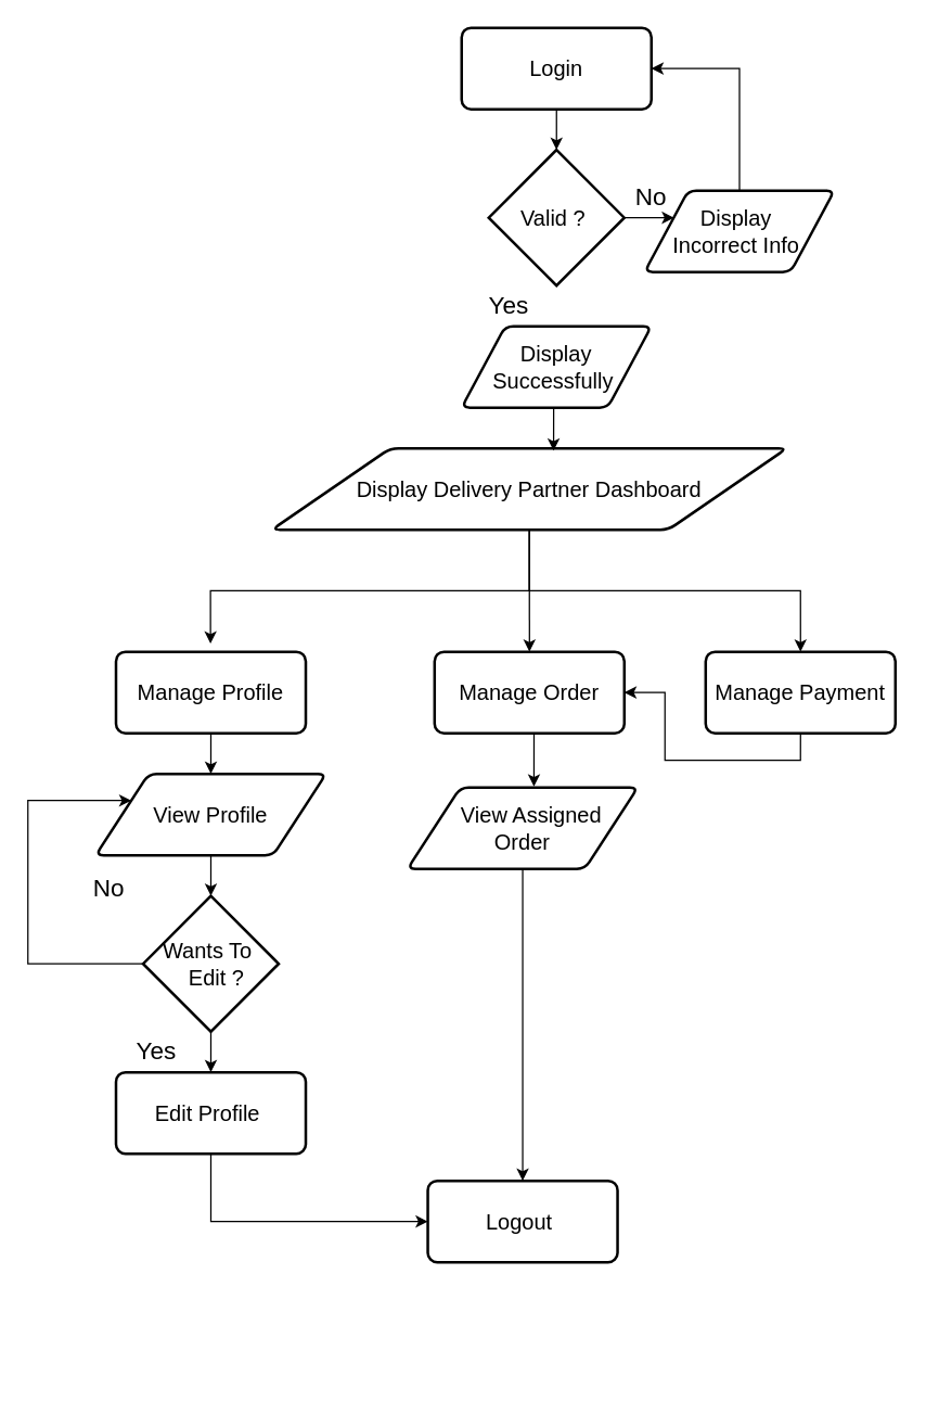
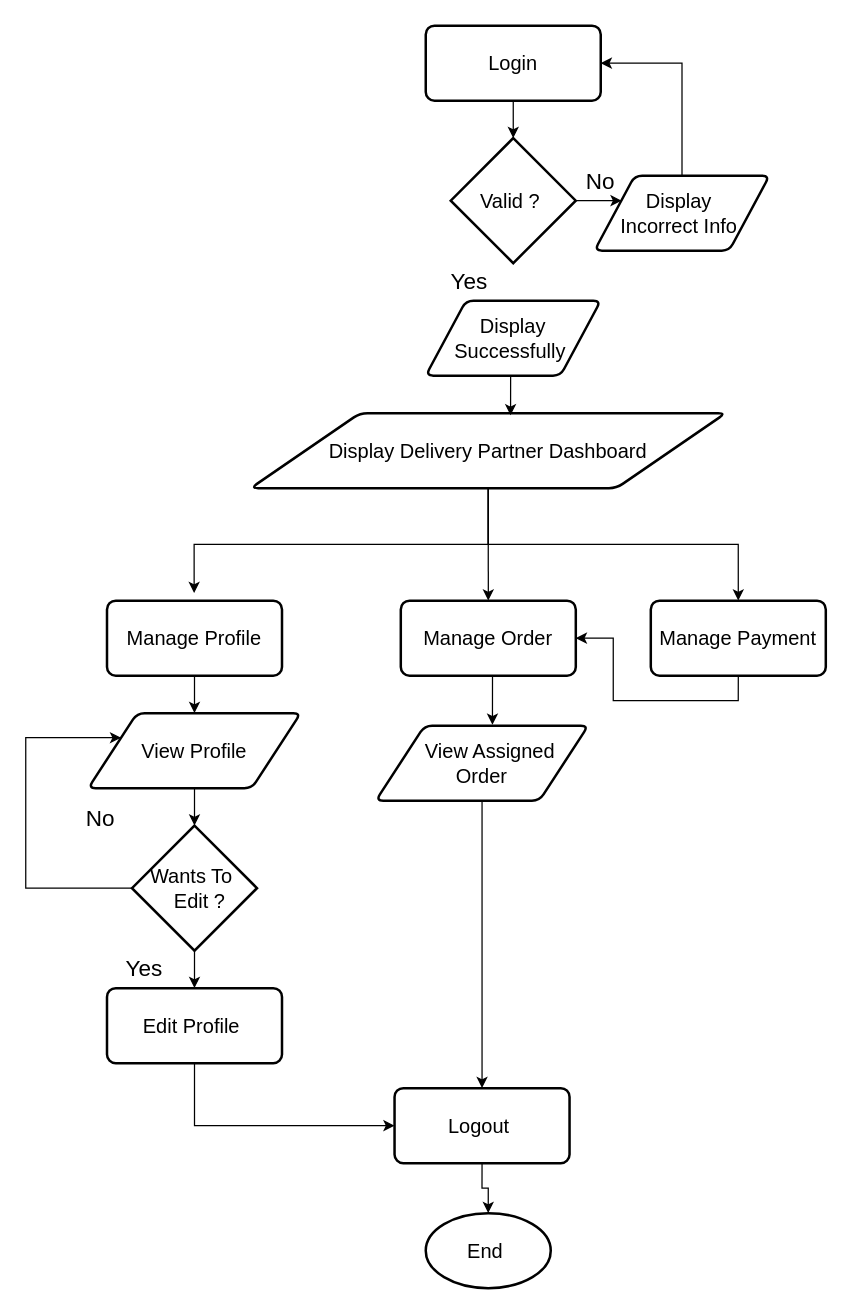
  <mxCell id="0" />
  <mxCell id="1" parent="0" />
  <mxCell id="2" style="edgeStyle=orthogonalEdgeStyle;rounded=0;orthogonalLoop=1;jettySize=auto;html=1;exitX=0.5;exitY=1;exitDx=0;exitDy=0;" parent="1" source="3" target="5" edge="1"><mxGeometry relative="1" as="geometry" /></mxCell>
  <mxCell id="3" value="&lt;font size=&quot;3&quot;&gt;Login&lt;/font&gt;" style="rounded=1;whiteSpace=wrap;html=1;absoluteArcSize=1;arcSize=14;strokeWidth=2;" parent="1" vertex="1"><mxGeometry x="340" y="20" width="140" height="60" as="geometry" /></mxCell>
  <mxCell id="4" style="edgeStyle=orthogonalEdgeStyle;rounded=0;orthogonalLoop=1;jettySize=auto;html=1;exitX=1;exitY=0.5;exitDx=0;exitDy=0;exitPerimeter=0;entryX=0;entryY=0.25;entryDx=0;entryDy=0;" parent="1" source="5" target="8" edge="1"><mxGeometry relative="1" as="geometry" /></mxCell>
  <mxCell id="5" value="&lt;font size=&quot;3&quot;&gt;Valid ?&amp;nbsp;&lt;/font&gt;" style="strokeWidth=2;html=1;shape=mxgraph.flowchart.decision;whiteSpace=wrap;" parent="1" vertex="1"><mxGeometry x="360" y="110" width="100" height="100" as="geometry" /></mxCell>
  <mxCell id="6" value="&lt;font size=&quot;3&quot;&gt;Display Successfully&amp;nbsp;&lt;/font&gt;" style="shape=parallelogram;html=1;strokeWidth=2;perimeter=parallelogramPerimeter;whiteSpace=wrap;rounded=1;arcSize=12;size=0.23;" parent="1" vertex="1"><mxGeometry x="340" y="240" width="140" height="60" as="geometry" /></mxCell>
  <mxCell id="7" style="edgeStyle=orthogonalEdgeStyle;rounded=0;orthogonalLoop=1;jettySize=auto;html=1;exitX=0.5;exitY=0;exitDx=0;exitDy=0;entryX=1;entryY=0.5;entryDx=0;entryDy=0;" parent="1" source="8" target="3" edge="1"><mxGeometry relative="1" as="geometry" /></mxCell>
  <mxCell id="8" value="&lt;font size=&quot;3&quot;&gt;Display&amp;nbsp;&lt;/font&gt;&lt;div&gt;&lt;font size=&quot;3&quot;&gt;Incorrect Info&amp;nbsp;&lt;/font&gt;&lt;/div&gt;" style="shape=parallelogram;html=1;strokeWidth=2;perimeter=parallelogramPerimeter;whiteSpace=wrap;rounded=1;arcSize=12;size=0.23;" parent="1" vertex="1"><mxGeometry x="475" y="140" width="140" height="60" as="geometry" /></mxCell>
  <mxCell id="9" value="&lt;font style=&quot;font-size: 18px;&quot;&gt;No&lt;/font&gt;" style="text;html=1;align=center;verticalAlign=middle;whiteSpace=wrap;rounded=0;" parent="1" vertex="1"><mxGeometry x="450" y="130" width="60" height="30" as="geometry" /></mxCell>
  <mxCell id="10" value="&lt;font style=&quot;font-size: 18px;&quot;&gt;Yes&lt;/font&gt;" style="text;html=1;align=center;verticalAlign=middle;whiteSpace=wrap;rounded=0;" parent="1" vertex="1"><mxGeometry x="345" y="210" width="60" height="30" as="geometry" /></mxCell>
  <mxCell id="11" style="edgeStyle=orthogonalEdgeStyle;rounded=0;orthogonalLoop=1;jettySize=auto;html=1;exitX=0.5;exitY=1;exitDx=0;exitDy=0;entryX=0.5;entryY=0;entryDx=0;entryDy=0;" parent="1" source="13" target="26" edge="1"><mxGeometry relative="1" as="geometry" /></mxCell>
  <mxCell id="12" style="edgeStyle=orthogonalEdgeStyle;rounded=0;orthogonalLoop=1;jettySize=auto;html=1;exitX=0.5;exitY=1;exitDx=0;exitDy=0;entryX=0.5;entryY=0;entryDx=0;entryDy=0;" edge="1" parent="1" source="13" target="30"><mxGeometry relative="1" as="geometry" /></mxCell>
  <mxCell id="13" value="&lt;font size=&quot;3&quot;&gt;Display Delivery Partner Dashboard&lt;/font&gt;" style="shape=parallelogram;html=1;strokeWidth=2;perimeter=parallelogramPerimeter;whiteSpace=wrap;rounded=1;arcSize=12;size=0.23;" parent="1" vertex="1"><mxGeometry x="200" y="330" width="380" height="60" as="geometry" /></mxCell>
  <mxCell id="14" style="edgeStyle=orthogonalEdgeStyle;rounded=0;orthogonalLoop=1;jettySize=auto;html=1;exitX=0.5;exitY=1;exitDx=0;exitDy=0;entryX=0.547;entryY=0.03;entryDx=0;entryDy=0;entryPerimeter=0;" parent="1" source="6" target="13" edge="1"><mxGeometry relative="1" as="geometry" /></mxCell>
  <mxCell id="15" value="&lt;font size=&quot;3&quot;&gt;View Profile&lt;/font&gt;" style="shape=parallelogram;html=1;strokeWidth=2;perimeter=parallelogramPerimeter;whiteSpace=wrap;rounded=1;arcSize=12;size=0.23;" parent="1" vertex="1"><mxGeometry x="70" y="570" width="170" height="60" as="geometry" /></mxCell>
  <mxCell id="16" style="edgeStyle=orthogonalEdgeStyle;rounded=0;orthogonalLoop=1;jettySize=auto;html=1;exitX=0.5;exitY=1;exitDx=0;exitDy=0;exitPerimeter=0;" parent="1" source="18" target="20" edge="1"><mxGeometry relative="1" as="geometry" /></mxCell>
  <mxCell id="17" style="edgeStyle=orthogonalEdgeStyle;rounded=0;orthogonalLoop=1;jettySize=auto;html=1;exitX=0;exitY=0.5;exitDx=0;exitDy=0;exitPerimeter=0;entryX=0;entryY=0.25;entryDx=0;entryDy=0;" parent="1" source="18" target="15" edge="1"><mxGeometry relative="1" as="geometry"><Array as="points"><mxPoint x="20" y="710" /><mxPoint x="20" y="590" /></Array></mxGeometry></mxCell>
  <mxCell id="18" value="&lt;font size=&quot;3&quot;&gt;Wants To&amp;nbsp;&lt;/font&gt;&lt;div&gt;&lt;font size=&quot;3&quot;&gt;&amp;nbsp; &amp;nbsp;Edit ?&amp;nbsp;&lt;/font&gt;&lt;/div&gt;" style="strokeWidth=2;html=1;shape=mxgraph.flowchart.decision;whiteSpace=wrap;" parent="1" vertex="1"><mxGeometry x="105" y="660" width="100" height="100" as="geometry" /></mxCell>
  <mxCell id="19" style="edgeStyle=orthogonalEdgeStyle;rounded=0;orthogonalLoop=1;jettySize=auto;html=1;exitX=0.5;exitY=1;exitDx=0;exitDy=0;entryX=0;entryY=0.5;entryDx=0;entryDy=0;" edge="1" parent="1" source="20" target="34"><mxGeometry relative="1" as="geometry" /></mxCell>
  <mxCell id="20" value="&lt;font size=&quot;3&quot;&gt;Edit Profile&amp;nbsp;&lt;/font&gt;" style="rounded=1;whiteSpace=wrap;html=1;absoluteArcSize=1;arcSize=14;strokeWidth=2;" parent="1" vertex="1"><mxGeometry x="85" y="790" width="140" height="60" as="geometry" /></mxCell>
  <mxCell id="21" style="edgeStyle=orthogonalEdgeStyle;rounded=0;orthogonalLoop=1;jettySize=auto;html=1;exitX=0.5;exitY=1;exitDx=0;exitDy=0;entryX=0.5;entryY=0;entryDx=0;entryDy=0;entryPerimeter=0;" parent="1" source="15" target="18" edge="1"><mxGeometry relative="1" as="geometry" /></mxCell>
  <mxCell id="22" value="&lt;font style=&quot;font-size: 18px;&quot;&gt;Yes&lt;/font&gt;" style="text;html=1;align=center;verticalAlign=middle;whiteSpace=wrap;rounded=0;" parent="1" vertex="1"><mxGeometry x="85" y="760" width="60" height="30" as="geometry" /></mxCell>
  <mxCell id="23" value="&lt;font style=&quot;font-size: 18px;&quot;&gt;No&lt;/font&gt;" style="text;html=1;align=center;verticalAlign=middle;whiteSpace=wrap;rounded=0;" parent="1" vertex="1"><mxGeometry x="50" y="640" width="60" height="30" as="geometry" /></mxCell>
  <mxCell id="24" style="edgeStyle=orthogonalEdgeStyle;rounded=0;orthogonalLoop=1;jettySize=auto;html=1;exitX=0.5;exitY=1;exitDx=0;exitDy=0;" parent="1" source="25" target="15" edge="1"><mxGeometry relative="1" as="geometry" /></mxCell>
  <mxCell id="25" value="&lt;font size=&quot;3&quot;&gt;Manage Profile&lt;/font&gt;" style="rounded=1;whiteSpace=wrap;html=1;absoluteArcSize=1;arcSize=14;strokeWidth=2;" parent="1" vertex="1"><mxGeometry x="85" y="480" width="140" height="60" as="geometry" /></mxCell>
  <mxCell id="26" value="&lt;font size=&quot;3&quot;&gt;Manage Order&lt;/font&gt;" style="rounded=1;whiteSpace=wrap;html=1;absoluteArcSize=1;arcSize=14;strokeWidth=2;" parent="1" vertex="1"><mxGeometry x="320.04" y="480" width="140" height="60" as="geometry" /></mxCell>
  <mxCell id="27" style="edgeStyle=orthogonalEdgeStyle;rounded=0;orthogonalLoop=1;jettySize=auto;html=1;exitX=0.5;exitY=1;exitDx=0;exitDy=0;entryX=0.5;entryY=0;entryDx=0;entryDy=0;" edge="1" parent="1" source="28" target="34"><mxGeometry relative="1" as="geometry" /></mxCell>
  <mxCell id="28" value="&lt;font size=&quot;3&quot;&gt;&amp;nbsp; &amp;nbsp; View Assigned&amp;nbsp;&lt;/font&gt;&lt;div&gt;&lt;font size=&quot;3&quot;&gt;Order&lt;/font&gt;&lt;/div&gt;" style="shape=parallelogram;html=1;strokeWidth=2;perimeter=parallelogramPerimeter;whiteSpace=wrap;rounded=1;arcSize=12;size=0.23;" parent="1" vertex="1"><mxGeometry x="300.04" y="580" width="170" height="60" as="geometry" /></mxCell>
  <mxCell id="29" style="edgeStyle=orthogonalEdgeStyle;rounded=0;orthogonalLoop=1;jettySize=auto;html=1;exitX=0.5;exitY=1;exitDx=0;exitDy=0;" edge="1" parent="1" source="30" target="26"><mxGeometry relative="1" as="geometry" /></mxCell>
  <mxCell id="30" value="&lt;font size=&quot;3&quot;&gt;Manage Payment&lt;/font&gt;" style="rounded=1;whiteSpace=wrap;html=1;absoluteArcSize=1;arcSize=14;strokeWidth=2;" parent="1" vertex="1"><mxGeometry x="520.04" y="480" width="140" height="60" as="geometry" /></mxCell>
  <mxCell id="31" style="edgeStyle=orthogonalEdgeStyle;rounded=0;orthogonalLoop=1;jettySize=auto;html=1;exitX=0.5;exitY=1;exitDx=0;exitDy=0;entryX=0.498;entryY=-0.1;entryDx=0;entryDy=0;entryPerimeter=0;" parent="1" source="13" target="25" edge="1"><mxGeometry relative="1" as="geometry" /></mxCell>
  <mxCell id="32" style="edgeStyle=orthogonalEdgeStyle;rounded=0;orthogonalLoop=1;jettySize=auto;html=1;exitX=0.5;exitY=1;exitDx=0;exitDy=0;entryX=0.549;entryY=-0.011;entryDx=0;entryDy=0;entryPerimeter=0;" edge="1" parent="1" source="26" target="28"><mxGeometry relative="1" as="geometry" /></mxCell>
+ <mxCell id="33" style="edgeStyle=orthogonalEdgeStyle;rounded=0;orthogonalLoop=1;jettySize=auto;html=1;exitX=0.5;exitY=1;exitDx=0;exitDy=0;" edge="1" parent="1" source="34" target="35"><mxGeometry relative="1" as="geometry" /></mxCell>
  <mxCell id="34" value="&lt;font size=&quot;3&quot;&gt;Logout&amp;nbsp;&lt;/font&gt;" style="rounded=1;whiteSpace=wrap;html=1;absoluteArcSize=1;arcSize=14;strokeWidth=2;" vertex="1" parent="1"><mxGeometry x="315.04" y="870" width="140" height="60" as="geometry" /></mxCell>
+ <mxCell id="35" value="&lt;font size=&quot;3&quot;&gt;End&amp;nbsp;&lt;/font&gt;" style="strokeWidth=2;html=1;shape=mxgraph.flowchart.start_1;whiteSpace=wrap;" vertex="1" parent="1"><mxGeometry x="340" y="970" width="100" height="60" as="geometry" /></mxCell>
